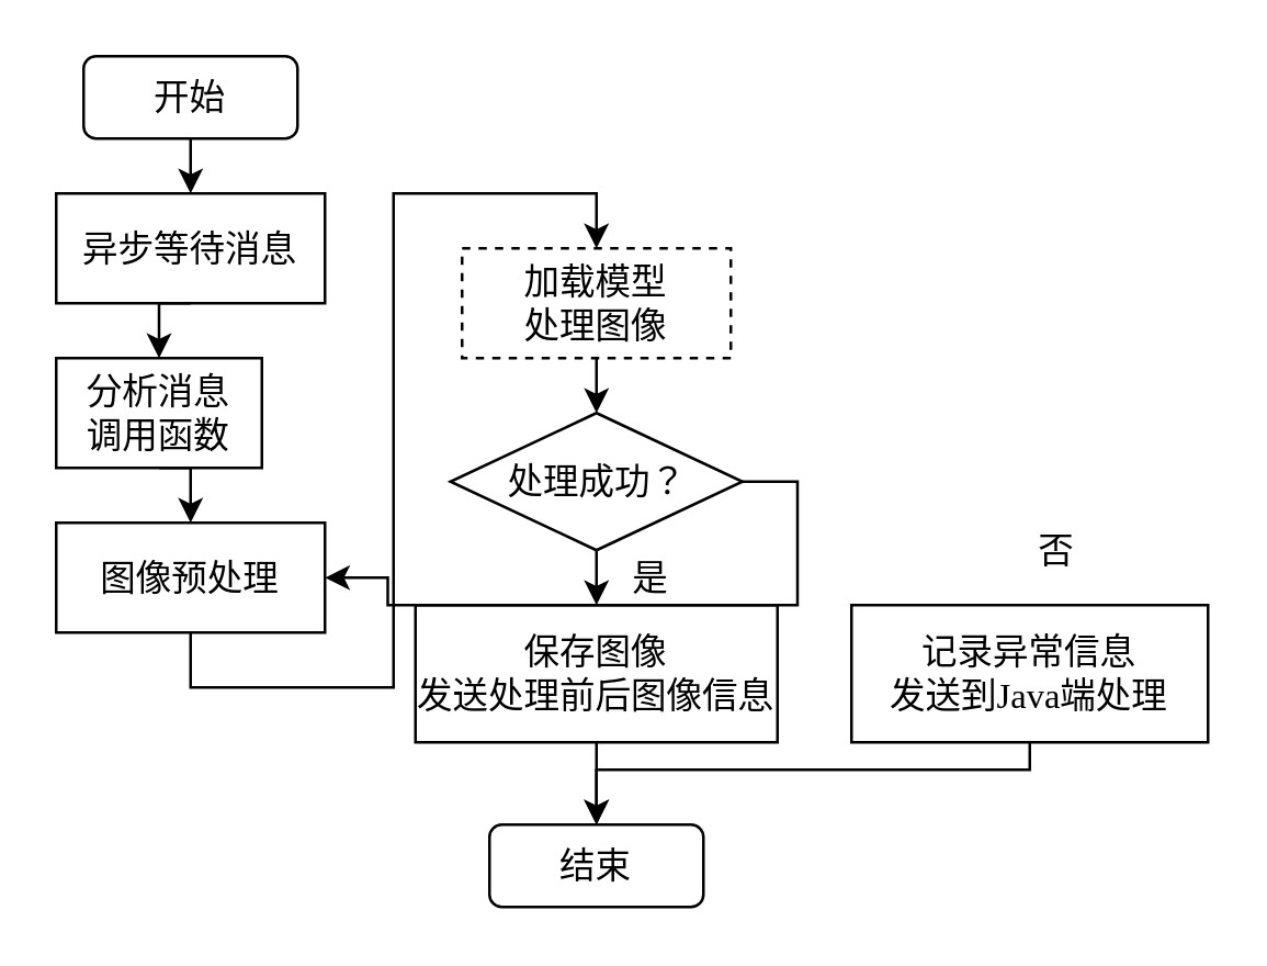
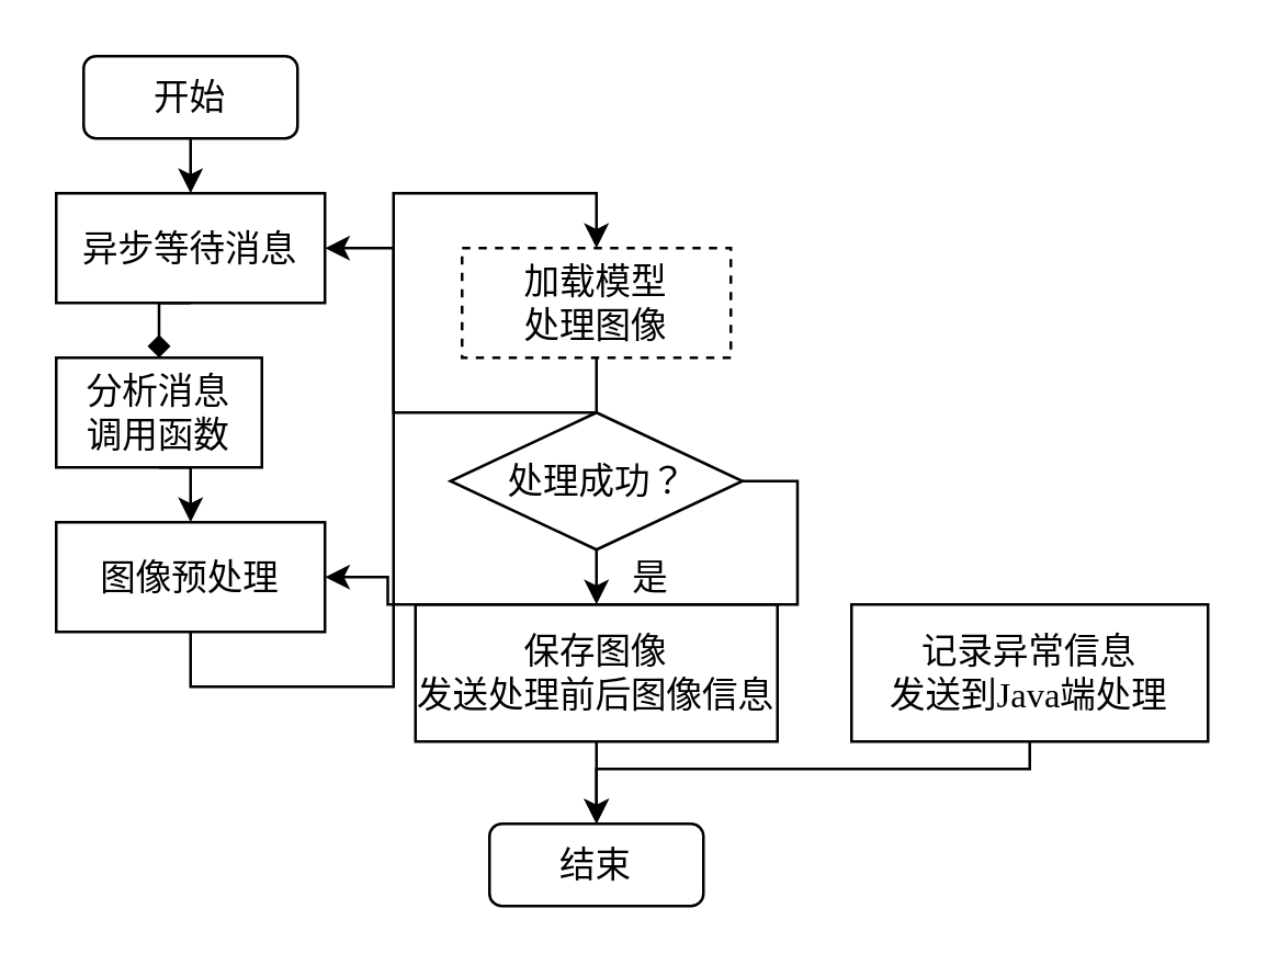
  <mxCell id="0" />
  <mxCell id="1" parent="0" />
  <mxCell id="2" style="edgeStyle=orthogonalEdgeStyle;rounded=0;orthogonalLoop=1;jettySize=auto;html=1;exitX=0.5;exitY=1;exitDx=0;exitDy=0;entryX=0.5;entryY=0;entryDx=0;entryDy=0;" edge="1" parent="1" source="3"><mxGeometry relative="1" as="geometry"><mxPoint x="69" y="70" as="targetPoint" /></mxGeometry></mxCell>
  <mxCell id="3" value="开始" style="rounded=1;whiteSpace=wrap;html=1;fontFamily=宋体;fontSize=13;" vertex="1" parent="1"><mxGeometry x="30" y="20" width="78" height="30" as="geometry" /></mxCell>
- <mxCell id="4" style="edgeStyle=orthogonalEdgeStyle;rounded=0;orthogonalLoop=1;jettySize=auto;html=1;exitX=0.5;exitY=1;exitDx=0;exitDy=0;entryX=0.5;entryY=0;entryDx=0;entryDy=0;" edge="1" parent="1" source="5" target="7"><mxGeometry relative="1" as="geometry" /></mxCell>
+ <mxCell id="4" style="edgeStyle=orthogonalEdgeStyle;rounded=0;orthogonalLoop=1;jettySize=auto;html=1;exitX=0.5;exitY=1;exitDx=0;exitDy=0;entryX=0.5;entryY=0;entryDx=0;entryDy=0;endArrow=diamond;" edge="1" parent="1" source="5" target="7"><mxGeometry relative="1" as="geometry" /></mxCell>
  <mxCell id="5" value="异步等待消息" style="rounded=0;whiteSpace=wrap;html=1;fontFamily=宋体;fontSize=13;" vertex="1" parent="1"><mxGeometry x="20" y="70" width="98" height="40" as="geometry" /></mxCell>
  <mxCell id="6" style="edgeStyle=orthogonalEdgeStyle;rounded=0;orthogonalLoop=1;jettySize=auto;html=1;exitX=0.5;exitY=1;exitDx=0;exitDy=0;entryX=0.5;entryY=0;entryDx=0;entryDy=0;" edge="1" parent="1" source="7" target="9"><mxGeometry relative="1" as="geometry" /></mxCell>
  <mxCell id="7" value="分析消息&lt;br&gt;调用函数" style="rounded=0;whiteSpace=wrap;html=1;fontFamily=宋体;fontSize=13;" vertex="1" parent="1"><mxGeometry x="20" y="130" width="75" height="40" as="geometry" /></mxCell>
  <mxCell id="8" style="edgeStyle=orthogonalEdgeStyle;rounded=0;orthogonalLoop=1;jettySize=auto;html=1;exitX=0.5;exitY=1;exitDx=0;exitDy=0;entryX=0.5;entryY=0;entryDx=0;entryDy=0;" edge="1" parent="1" source="9" target="11"><mxGeometry relative="1" as="geometry" /></mxCell>
  <mxCell id="9" value="图像预处理" style="rounded=0;whiteSpace=wrap;html=1;fontFamily=宋体;fontSize=13;" vertex="1" parent="1"><mxGeometry x="20" y="190" width="98" height="40" as="geometry" /></mxCell>
- <mxCell id="10" style="edgeStyle=orthogonalEdgeStyle;rounded=0;orthogonalLoop=1;jettySize=auto;html=1;exitX=0.5;exitY=1;exitDx=0;exitDy=0;entryX=0.5;entryY=0;entryDx=0;entryDy=0;" edge="1" parent="1" source="11" target="16"><mxGeometry relative="1" as="geometry" /></mxCell>
+ <mxCell id="10" style="edgeStyle=orthogonalEdgeStyle;rounded=0;orthogonalLoop=1;jettySize=auto;html=1;exitX=0.5;exitY=1;exitDx=0;exitDy=0;" edge="1" parent="1" source="11" target="5"><mxGeometry relative="1" as="geometry" /></mxCell>
  <mxCell id="11" value="加载模型&lt;br&gt;处理图像" style="rounded=0;whiteSpace=wrap;html=1;fontFamily=宋体;fontSize=13;dashed=1;" vertex="1" parent="1"><mxGeometry x="168" y="90" width="98" height="40" as="geometry" /></mxCell>
  <mxCell id="12" style="edgeStyle=orthogonalEdgeStyle;rounded=0;orthogonalLoop=1;jettySize=auto;html=1;exitX=0.5;exitY=1;exitDx=0;exitDy=0;entryX=0.5;entryY=0;entryDx=0;entryDy=0;" edge="1" parent="1" source="13" target="17"><mxGeometry relative="1" as="geometry" /></mxCell>
  <mxCell id="13" value="保存图像&lt;br&gt;发送处理前后图像信息" style="rounded=0;whiteSpace=wrap;html=1;fontFamily=宋体;fontSize=13;" vertex="1" parent="1"><mxGeometry x="151" y="220" width="132" height="50" as="geometry" /></mxCell>
  <mxCell id="14" style="edgeStyle=orthogonalEdgeStyle;rounded=0;orthogonalLoop=1;jettySize=auto;html=1;exitX=0.5;exitY=1;exitDx=0;exitDy=0;entryX=0.5;entryY=0;entryDx=0;entryDy=0;" edge="1" parent="1" source="16" target="13"><mxGeometry relative="1" as="geometry" /></mxCell>
  <mxCell id="15" style="edgeStyle=orthogonalEdgeStyle;rounded=0;orthogonalLoop=1;jettySize=auto;html=1;exitX=1;exitY=0.5;exitDx=0;exitDy=0;" edge="1" parent="1" source="16" target="9"><mxGeometry relative="1" as="geometry" /></mxCell>
  <mxCell id="16" value="处理成功？" style="rhombus;whiteSpace=wrap;html=1;fontFamily=宋体;fontSize=13;" vertex="1" parent="1"><mxGeometry x="163.75" y="150" width="106.5" height="50" as="geometry" /></mxCell>
  <mxCell id="17" value="结束" style="rounded=1;whiteSpace=wrap;html=1;fontFamily=宋体;fontSize=13;" vertex="1" parent="1"><mxGeometry x="178" y="300" width="78" height="30" as="geometry" /></mxCell>
  <mxCell id="18" style="edgeStyle=orthogonalEdgeStyle;rounded=0;orthogonalLoop=1;jettySize=auto;html=1;exitX=0.5;exitY=1;exitDx=0;exitDy=0;entryX=0.5;entryY=0;entryDx=0;entryDy=0;" edge="1" parent="1" source="19" target="17"><mxGeometry relative="1" as="geometry"><Array as="points"><mxPoint x="375" y="280" /><mxPoint x="217" y="280" /></Array></mxGeometry></mxCell>
  <mxCell id="19" value="记录异常信息&lt;br&gt;发送到Java端处理" style="rounded=0;whiteSpace=wrap;html=1;fontFamily=宋体;fontSize=13;" vertex="1" parent="1"><mxGeometry x="310" y="220" width="130" height="50" as="geometry" /></mxCell>
  <mxCell id="20" value="是" style="text;html=1;strokeColor=none;fillColor=none;align=center;verticalAlign=middle;whiteSpace=wrap;rounded=0;fontSize=13;fontFamily=宋体;" vertex="1" parent="1"><mxGeometry x="222" y="200" width="30" height="20" as="geometry" /></mxCell>
- <mxCell id="21" value="否" style="text;html=1;strokeColor=none;fillColor=none;align=center;verticalAlign=middle;whiteSpace=wrap;rounded=0;fontSize=13;fontFamily=宋体;" vertex="1" parent="1"><mxGeometry x="370" y="190" width="30" height="20" as="geometry" /></mxCell>
